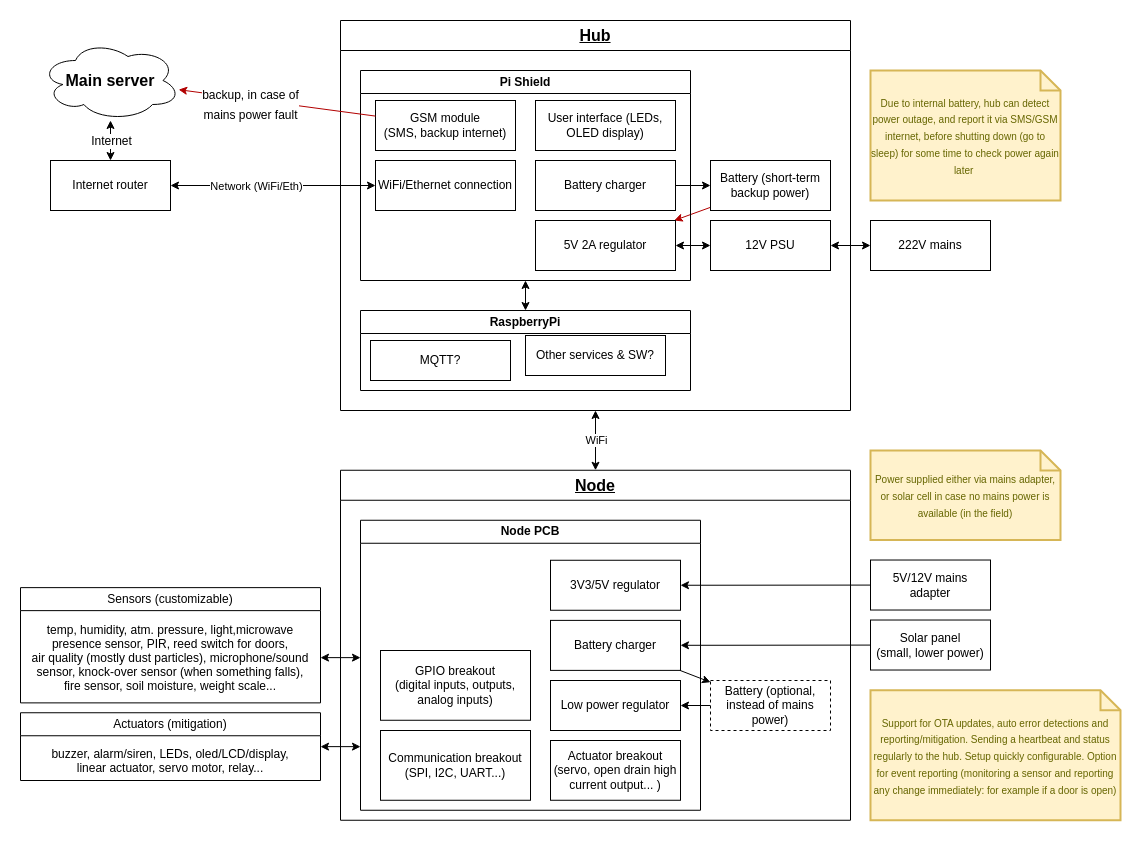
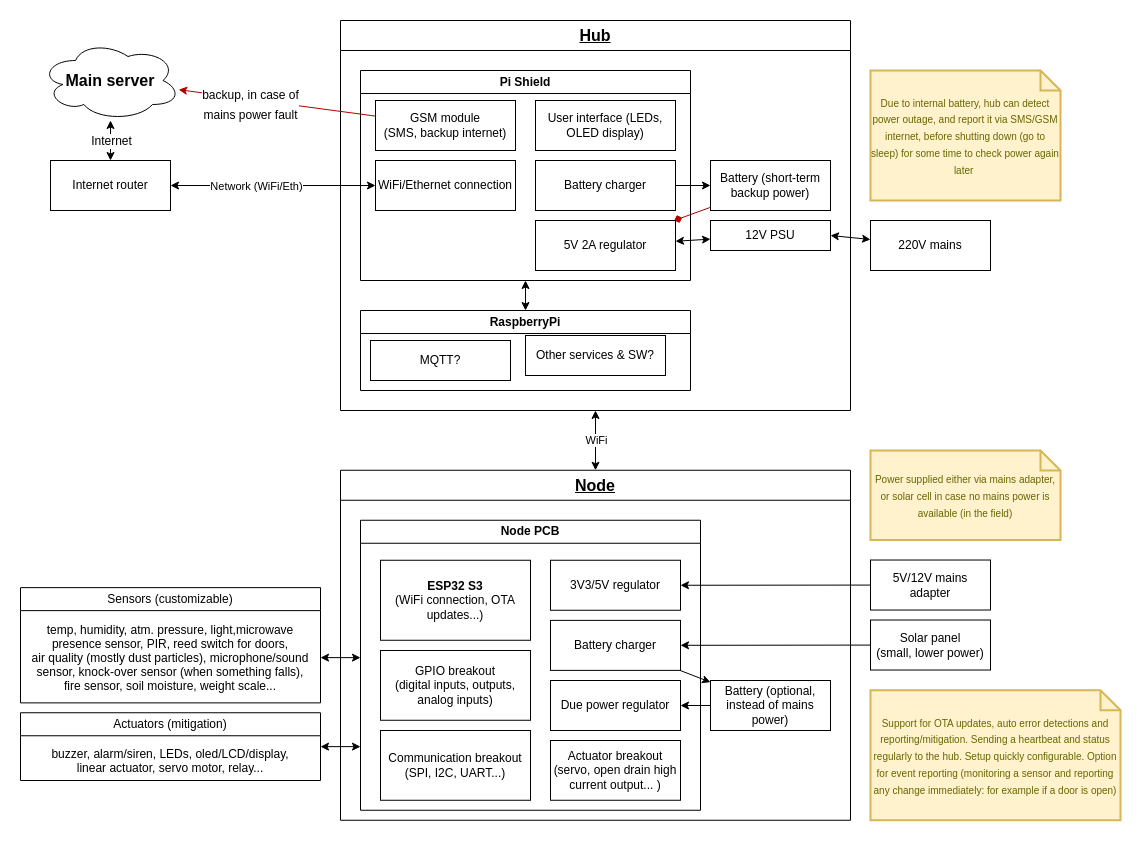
  <mxCell id="0" />
  <mxCell id="1" parent="0" />
  <mxCell id="2" value="&lt;u&gt;&lt;font style=&quot;font-size: 16px;&quot;&gt;Hub&lt;/font&gt;&lt;/u&gt;" style="swimlane;whiteSpace=wrap;html=1;startSize=30;" vertex="1" parent="1"><mxGeometry x="340" y="20" width="510" height="390" as="geometry"><mxRectangle x="140" y="160" width="140" height="30" as="alternateBounds" /></mxGeometry></mxCell>
- <mxCell id="3" style="edgeStyle=none;html=1;startArrow=none;startFill=0;endArrow=classic;endFill=1;fillColor=#e51400;strokeColor=#B20000;" edge="1" parent="2" source="4" target="9"><mxGeometry relative="1" as="geometry" /></mxCell>
+ <mxCell id="3" style="edgeStyle=none;html=1;startArrow=none;startFill=0;endArrow=diamond;endFill=1;fillColor=#e51400;strokeColor=#B20000;" edge="1" parent="2" source="4" target="9"><mxGeometry relative="1" as="geometry" /></mxCell>
  <mxCell id="4" value="Battery (short-term backup power)" style="rounded=0;whiteSpace=wrap;html=1;" vertex="1" parent="2"><mxGeometry x="370" y="140" width="120" height="50" as="geometry" /></mxCell>
  <mxCell id="5" value="Pi Shield" style="swimlane;whiteSpace=wrap;html=1;" vertex="1" parent="2"><mxGeometry x="20" y="50" width="330" height="210" as="geometry" /></mxCell>
  <mxCell id="6" value="WiFi/Ethernet connection" style="rounded=0;whiteSpace=wrap;html=1;" vertex="1" parent="5"><mxGeometry x="15" y="90" width="140" height="50" as="geometry" /></mxCell>
  <mxCell id="7" value="GSM module&lt;br&gt;(SMS, backup internet)" style="rounded=0;whiteSpace=wrap;html=1;" vertex="1" parent="5"><mxGeometry x="15" y="30" width="140" height="50" as="geometry" /></mxCell>
  <mxCell id="8" value="Battery charger" style="rounded=0;whiteSpace=wrap;html=1;" vertex="1" parent="5"><mxGeometry x="175" y="90" width="140" height="50" as="geometry" /></mxCell>
  <mxCell id="9" value="5V 2A regulator" style="rounded=0;whiteSpace=wrap;html=1;" vertex="1" parent="5"><mxGeometry x="175" y="150" width="140" height="50" as="geometry" /></mxCell>
  <mxCell id="10" value="User interface (LEDs, OLED display)" style="rounded=0;whiteSpace=wrap;html=1;" vertex="1" parent="5"><mxGeometry x="175" y="30" width="140" height="50" as="geometry" /></mxCell>
  <mxCell id="11" style="edgeStyle=none;html=1;startArrow=classic;startFill=1;endArrow=classic;endFill=1;" edge="1" parent="2" source="12" target="9"><mxGeometry relative="1" as="geometry" /></mxCell>
- <mxCell id="12" value="12V PSU" style="rounded=0;whiteSpace=wrap;html=1;" vertex="1" parent="2"><mxGeometry x="370" y="200" width="120" height="50" as="geometry" /></mxCell>
+ <mxCell id="12" value="12V PSU" style="rounded=0;whiteSpace=wrap;html=1;" vertex="1" parent="2"><mxGeometry x="370" y="200" width="120" height="30" as="geometry" /></mxCell>
  <mxCell id="13" style="edgeStyle=none;html=1;entryX=0.5;entryY=1;entryDx=0;entryDy=0;startArrow=classic;startFill=1;endArrow=classic;endFill=1;" edge="1" parent="2" source="14" target="5"><mxGeometry relative="1" as="geometry" /></mxCell>
  <mxCell id="14" value="RaspberryPi" style="swimlane;whiteSpace=wrap;html=1;" vertex="1" parent="2"><mxGeometry x="20" y="290" width="330" height="80" as="geometry" /></mxCell>
  <mxCell id="15" value="MQTT?" style="rounded=0;whiteSpace=wrap;html=1;" vertex="1" parent="14"><mxGeometry x="10" y="30" width="140" height="40" as="geometry" /></mxCell>
  <mxCell id="16" value="Other services &amp;amp; SW?" style="rounded=0;whiteSpace=wrap;html=1;" vertex="1" parent="14"><mxGeometry x="165" y="25" width="140" height="40" as="geometry" /></mxCell>
  <mxCell id="17" style="edgeStyle=none;html=1;entryX=0;entryY=0.5;entryDx=0;entryDy=0;startArrow=none;startFill=0;endArrow=classic;endFill=1;" edge="1" parent="2" source="8" target="4"><mxGeometry relative="1" as="geometry" /></mxCell>
  <mxCell id="18" style="edgeStyle=none;html=1;entryX=0.5;entryY=1;entryDx=0;entryDy=0;startArrow=classic;startFill=1;endArrow=classic;endFill=1;" edge="1" parent="1" source="20" target="2"><mxGeometry relative="1" as="geometry" /></mxCell>
  <mxCell id="19" value="WiFi" style="edgeLabel;html=1;align=center;verticalAlign=middle;resizable=0;points=[];" vertex="1" connectable="0" parent="18"><mxGeometry x="0.434" y="1" relative="1" as="geometry"><mxPoint x="1" y="13" as="offset" /></mxGeometry></mxCell>
  <mxCell id="20" value="&lt;u&gt;&lt;font style=&quot;font-size: 16px;&quot;&gt;Node&lt;/font&gt;&lt;/u&gt;" style="swimlane;whiteSpace=wrap;html=1;startSize=30;" vertex="1" parent="1"><mxGeometry x="340" y="469.76" width="510" height="350" as="geometry"><mxRectangle x="140" y="160" width="140" height="30" as="alternateBounds" /></mxGeometry></mxCell>
  <mxCell id="21" value="Node PCB" style="swimlane;whiteSpace=wrap;html=1;" vertex="1" parent="20"><mxGeometry x="20" y="50" width="340" height="290" as="geometry" /></mxCell>
  <mxCell id="22" value="Battery charger" style="rounded=0;whiteSpace=wrap;html=1;" vertex="1" parent="21"><mxGeometry x="190" y="100.12" width="130" height="50" as="geometry" /></mxCell>
- <mxCell id="23" value="Low power regulator" style="rounded=0;whiteSpace=wrap;html=1;" vertex="1" parent="21"><mxGeometry x="190" y="160.24" width="130" height="50" as="geometry" /></mxCell>
+ <mxCell id="23" value="Due power regulator" style="rounded=0;whiteSpace=wrap;html=1;" vertex="1" parent="21"><mxGeometry x="190" y="160.24" width="130" height="50" as="geometry" /></mxCell>
  <mxCell id="24" value="3V3/5V regulator" style="rounded=0;whiteSpace=wrap;html=1;" vertex="1" parent="21"><mxGeometry x="190" y="40" width="130" height="50" as="geometry" /></mxCell>
+ <mxCell id="25" value="&lt;b&gt;ESP32 S3&lt;/b&gt;&lt;br&gt;(WiFi connection, OTA updates...)" style="rounded=0;whiteSpace=wrap;html=1;" vertex="1" parent="21"><mxGeometry x="20" y="40" width="150" height="80" as="geometry" /></mxCell>
  <mxCell id="26" value="GPIO breakout &lt;br&gt;(digital inputs, outputs, analog inputs)" style="rounded=0;whiteSpace=wrap;html=1;" vertex="1" parent="21"><mxGeometry x="20" y="130.24" width="150" height="69.76" as="geometry" /></mxCell>
  <mxCell id="27" value="Communication breakout &lt;br&gt;(SPI, I2C, UART...)" style="rounded=0;whiteSpace=wrap;html=1;" vertex="1" parent="21"><mxGeometry x="20" y="210.24" width="150" height="69.76" as="geometry" /></mxCell>
  <mxCell id="28" value="Actuator breakout&lt;br&gt;(servo, open drain high current output... )" style="rounded=0;whiteSpace=wrap;html=1;" vertex="1" parent="21"><mxGeometry x="190" y="220.24" width="130" height="59.76" as="geometry" /></mxCell>
  <mxCell id="29" style="edgeStyle=none;sketch=0;html=1;fontSize=16;startArrow=none;startFill=0;endArrow=classic;endFill=1;entryX=1;entryY=0.5;entryDx=0;entryDy=0;" edge="1" parent="20" source="30" target="23"><mxGeometry relative="1" as="geometry"><mxPoint x="340" y="310" as="targetPoint" /></mxGeometry></mxCell>
- <mxCell id="30" value="Battery (optional, instead of mains power)" style="rounded=0;whiteSpace=wrap;html=1;dashed=1;" vertex="1" parent="20"><mxGeometry x="370" y="210.24" width="120" height="50" as="geometry" /></mxCell>
+ <mxCell id="30" value="Battery (optional, instead of mains power)" style="rounded=0;whiteSpace=wrap;html=1;" vertex="1" parent="20"><mxGeometry x="370" y="210.24" width="120" height="50" as="geometry" /></mxCell>
  <mxCell id="31" style="edgeStyle=none;html=1;fontSize=16;startArrow=none;startFill=0;endArrow=classic;endFill=1;" edge="1" parent="20" source="22" target="30"><mxGeometry relative="1" as="geometry" /></mxCell>
  <mxCell id="32" value="" style="edgeStyle=none;html=1;entryX=1;entryY=0.5;entryDx=0;entryDy=0;startArrow=classic;startFill=1;endArrow=classic;endFill=1;" edge="1" parent="1" source="33" target="12"><mxGeometry x="-0.125" relative="1" as="geometry"><Array as="points" /><mxPoint as="offset" /></mxGeometry></mxCell>
- <mxCell id="33" value="222V mains" style="rounded=0;whiteSpace=wrap;html=1;" vertex="1" parent="1"><mxGeometry x="870" y="220" width="120" height="50" as="geometry" /></mxCell>
+ <mxCell id="33" value="220V mains" style="rounded=0;whiteSpace=wrap;html=1;" vertex="1" parent="1"><mxGeometry x="870" y="220" width="120" height="50" as="geometry" /></mxCell>
  <mxCell id="34" style="edgeStyle=none;sketch=0;html=1;fontSize=16;startArrow=classic;startFill=1;endArrow=classic;endFill=1;" edge="1" parent="1" source="36" target="43"><mxGeometry relative="1" as="geometry" /></mxCell>
  <mxCell id="35" value="Internet" style="edgeLabel;html=1;align=center;verticalAlign=middle;resizable=0;points=[];fontSize=12;" vertex="1" connectable="0" parent="34"><mxGeometry x="0.34" relative="1" as="geometry"><mxPoint y="7" as="offset" /></mxGeometry></mxCell>
  <mxCell id="36" value="Internet router" style="rounded=0;whiteSpace=wrap;html=1;" vertex="1" parent="1"><mxGeometry x="50" y="160" width="120" height="50" as="geometry" /></mxCell>
  <mxCell id="37" style="edgeStyle=none;html=1;entryX=1;entryY=0.5;entryDx=0;entryDy=0;startArrow=classic;startFill=1;endArrow=classic;endFill=1;" edge="1" parent="1" source="6" target="36"><mxGeometry relative="1" as="geometry" /></mxCell>
  <mxCell id="38" value="Network (WiFi/Eth)" style="edgeLabel;html=1;align=center;verticalAlign=middle;resizable=0;points=[];" vertex="1" connectable="0" parent="37"><mxGeometry x="0.254" relative="1" as="geometry"><mxPoint x="9" as="offset" /></mxGeometry></mxCell>
  <mxCell id="39" style="edgeStyle=none;sketch=0;html=1;entryX=1;entryY=0.5;entryDx=0;entryDy=0;fontSize=16;startArrow=none;startFill=0;endArrow=classic;endFill=1;" edge="1" parent="1" source="40" target="24"><mxGeometry relative="1" as="geometry" /></mxCell>
  <mxCell id="40" value="5V/12V mains adapter" style="rounded=0;whiteSpace=wrap;html=1;" vertex="1" parent="1"><mxGeometry x="870" y="559.52" width="120" height="50" as="geometry" /></mxCell>
  <mxCell id="41" style="edgeStyle=none;sketch=0;html=1;fontSize=16;startArrow=none;startFill=0;endArrow=classic;endFill=1;" edge="1" parent="1" source="42" target="22"><mxGeometry relative="1" as="geometry" /></mxCell>
  <mxCell id="42" value="Solar panel&lt;br&gt;(small, lower power)" style="rounded=0;whiteSpace=wrap;html=1;" vertex="1" parent="1"><mxGeometry x="870" y="619.52" width="120" height="50" as="geometry" /></mxCell>
  <mxCell id="43" value="&lt;b&gt;Main server&lt;/b&gt;" style="ellipse;shape=cloud;whiteSpace=wrap;html=1;fontSize=16;" vertex="1" parent="1"><mxGeometry x="40" y="40" width="140" height="80" as="geometry" /></mxCell>
  <mxCell id="44" style="edgeStyle=none;sketch=0;html=1;fontSize=16;startArrow=none;startFill=0;endArrow=classic;endFill=1;fillColor=#e51400;strokeColor=#B20000;" edge="1" parent="1" source="7" target="43"><mxGeometry relative="1" as="geometry" /></mxCell>
  <mxCell id="45" value="&lt;font style=&quot;font-size: 12px;&quot;&gt;backup, in case of &lt;br&gt;mains power fault&lt;/font&gt;" style="edgeLabel;html=1;align=center;verticalAlign=middle;resizable=0;points=[];fontSize=16;" vertex="1" connectable="0" parent="44"><mxGeometry x="0.497" y="1" relative="1" as="geometry"><mxPoint x="22" y="6" as="offset" /></mxGeometry></mxCell>
  <mxCell id="46" value="&lt;font style=&quot;font-size: 10px;&quot;&gt;Power supplied either via mains adapter, or solar cell in case no mains power is available (in the field)&lt;/font&gt;" style="shape=note;strokeWidth=2;fontSize=14;size=20;whiteSpace=wrap;html=1;fillColor=#fff2cc;strokeColor=#d6b656;fontColor=#666600;" vertex="1" parent="1"><mxGeometry x="870" y="450" width="190" height="89.52" as="geometry" /></mxCell>
  <mxCell id="47" value="&lt;font style=&quot;font-size: 10px;&quot;&gt;Due to internal battery, hub can detect power outage, and report it via SMS/GSM internet, before shutting down (go to sleep) for some time to check power again later&amp;nbsp;&lt;/font&gt;" style="shape=note;strokeWidth=2;fontSize=14;size=20;whiteSpace=wrap;html=1;fillColor=#fff2cc;strokeColor=#d6b656;fontColor=#666600;" vertex="1" parent="1"><mxGeometry x="870" y="70" width="190" height="130" as="geometry" /></mxCell>
  <mxCell id="48" value="&lt;span style=&quot;font-weight: 400;&quot;&gt;Sensors (customizable)&lt;/span&gt;" style="swimlane;whiteSpace=wrap;html=1;fontSize=12;" vertex="1" parent="1"><mxGeometry x="20" y="587.14" width="300" height="115.24" as="geometry" /></mxCell>
  <mxCell id="49" value="temp, humidity, atm. pressure, light,microwave &#10;presence sensor, PIR, reed switch for doors, &#10;air quality (mostly dust particles), microphone/sound &#10;sensor, knock-over sensor (when something falls), &#10;fire sensor, soil moisture, weight scale..." style="text;align=center;verticalAlign=middle;resizable=0;points=[];autosize=1;strokeColor=none;fillColor=none;fontSize=12;glass=0;horizontal=1;" vertex="1" parent="48"><mxGeometry y="25.0" width="300" height="90" as="geometry" /></mxCell>
  <mxCell id="50" style="edgeStyle=none;sketch=0;html=1;fontSize=12;startArrow=classic;startFill=1;endArrow=classic;endFill=1;" edge="1" parent="1" source="49"><mxGeometry relative="1" as="geometry"><mxPoint x="360" y="657.14" as="targetPoint" /></mxGeometry></mxCell>
  <mxCell id="51" style="edgeStyle=none;sketch=0;html=1;fontSize=12;startArrow=classic;startFill=1;endArrow=classic;endFill=1;" edge="1" parent="1" source="52"><mxGeometry relative="1" as="geometry"><mxPoint x="360" y="746.13" as="targetPoint" /></mxGeometry></mxCell>
  <mxCell id="52" value="&lt;span style=&quot;font-weight: 400;&quot;&gt;Actuators (mitigation)&lt;/span&gt;" style="swimlane;whiteSpace=wrap;html=1;fontSize=12;" vertex="1" parent="1"><mxGeometry x="20" y="712.26" width="300" height="67.74" as="geometry" /></mxCell>
  <mxCell id="53" value="buzzer, alarm/siren, LEDs, oled/LCD/display, &#10;linear actuator, servo motor, relay..." style="text;align=center;verticalAlign=middle;resizable=0;points=[];autosize=1;strokeColor=none;fillColor=none;fontSize=12;glass=0;horizontal=1;" vertex="1" parent="52"><mxGeometry x="20" y="27.74" width="260" height="40" as="geometry" /></mxCell>
  <mxCell id="54" value="&lt;font style=&quot;font-size: 10px;&quot;&gt;Support for OTA updates, auto error detections and reporting/mitigation. Sending a heartbeat and status regularly to the hub. Setup quickly configurable. Option for event reporting (monitoring a sensor and reporting any change immediately: for example if a door is open)&lt;/font&gt;" style="shape=note;strokeWidth=2;fontSize=14;size=20;whiteSpace=wrap;html=1;fillColor=#fff2cc;strokeColor=#d6b656;fontColor=#666600;" vertex="1" parent="1"><mxGeometry x="870" y="689.76" width="250" height="130" as="geometry" /></mxCell>
